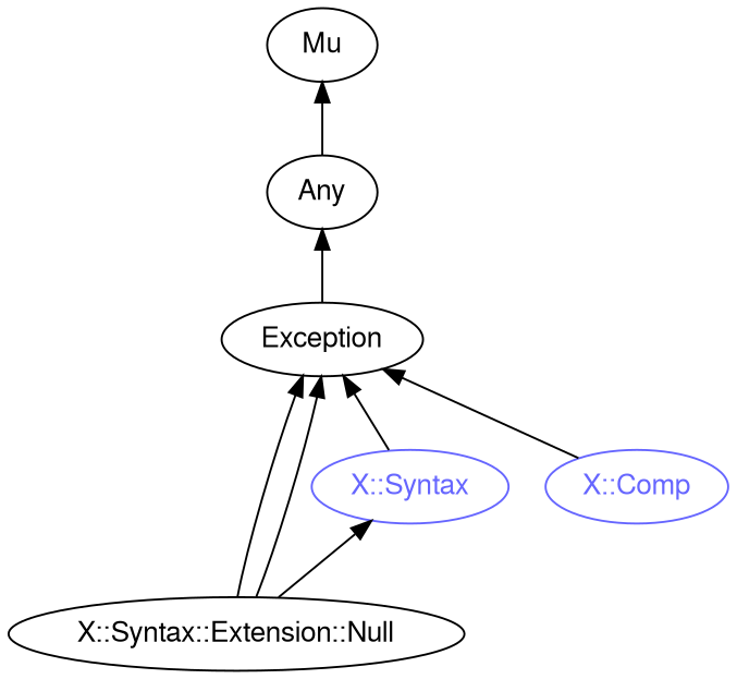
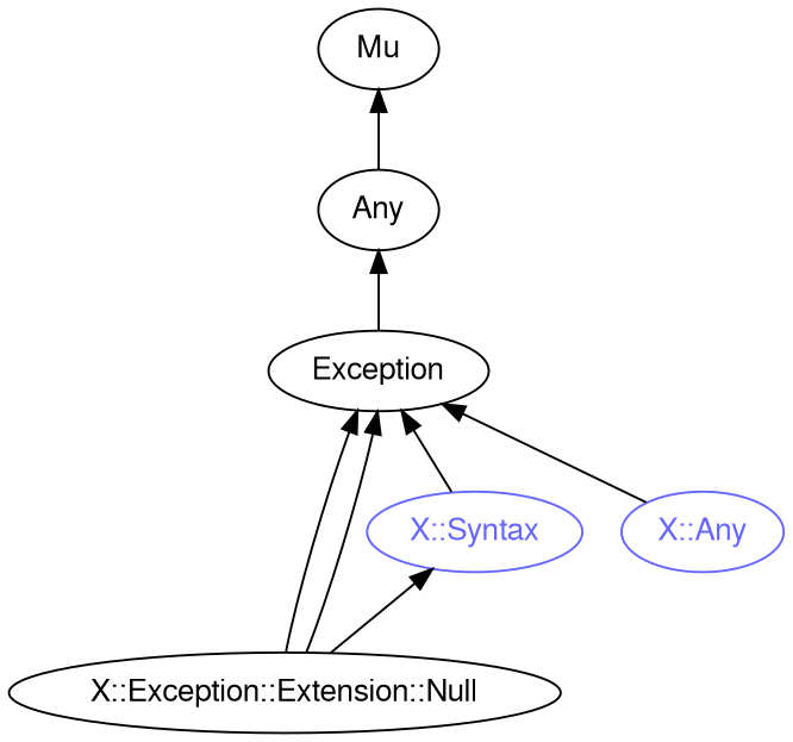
  digraph {
    rankdir=BT
    splines=polyline
    node [color="#000000" fontcolor="#000000" fontname=FreeSans]
    edge [color="#000000"]
-   "X::Syntax::Extension::Null"
+   "X::Syntax::Extension::Null" [label="X::Exception::Extension::Null"]
    Exception
    "X::Syntax" [color="#6666FF" fontcolor="#6666FF"]
    Any
    Mu
-   "X::Comp" [color="#6666FF" fontcolor="#6666FF"]
+   "X::Comp" [color="#6666FF" fontcolor="#6666FF" label="X::Any"]
    "X::Syntax::Extension::Null" -> Exception
    "X::Syntax::Extension::Null" -> Exception
    "X::Syntax::Extension::Null" -> "X::Syntax"
    Exception -> Any
    "X::Syntax" -> Exception
    Any -> Mu
    "X::Comp" -> Exception
  }
